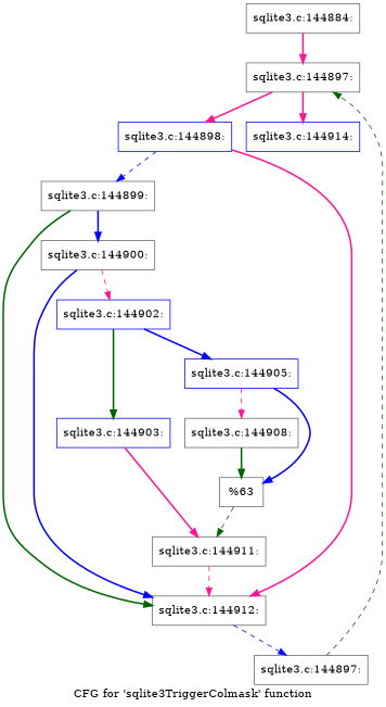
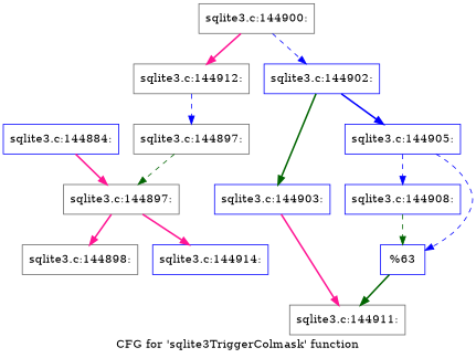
  digraph {
    label="CFG for 'sqlite3TriggerColmask' function"
    node [color=blue shape=record]
    edge [color=deeppink style=bold]
-   n1 [color=gray40 label="{sqlite3.c:144884:}"]
+   n1 [label="{sqlite3.c:144884:}"]
    n2 [color=gray40 label="{sqlite3.c:144897:}"]
-   n3 [label="{sqlite3.c:144898:}"]
+   n3 [color=gray40 label="{sqlite3.c:144898:}"]
    n4 [label="{sqlite3.c:144914:}"]
-   n5 [color=gray40 label="{sqlite3.c:144899:}"]
    n6 [color=gray40 label="{sqlite3.c:144912:}"]
    n7 [color=gray40 label="{sqlite3.c:144900:}"]
    n8 [color=gray40 label="{sqlite3.c:144897:}"]
    n9 [label="{sqlite3.c:144902:}"]
    n10 [label="{sqlite3.c:144903:}"]
    n11 [label="{sqlite3.c:144905:}"]
    n12 [color=gray40 label="{sqlite3.c:144911:}"]
-   n13 [color=gray40 label="{sqlite3.c:144908:}"]
-   n14 [color=gray40 label="{%63}"]
+   n13 [label="{sqlite3.c:144908:}"]
+   n14 [label="{%63}"]
    n1 -> n2
    n2 -> n3
    n2 -> n4
-   n3 -> n5 [color=blue style=dashed]
-   n3 -> n6
-   n5 -> n6 [color=darkgreen]
-   n5 -> n7 [color=blue]
    n6 -> n8 [color=blue style=dashed]
-   n7 -> n6 [color=blue]
-   n7 -> n9 [style=dashed]
+   n7 -> n6
+   n7 -> n9 [color=blue style=dashed]
    n8 -> n2 [color=darkgreen style=dashed]
    n9 -> n10 [color=darkgreen]
    n9 -> n11 [color=blue]
    n10 -> n12
-   n11 -> n13 [style=dashed]
-   n11 -> n14 [color=blue]
-   n12 -> n6 [style=dashed]
-   n13 -> n14 [color=darkgreen]
-   n14 -> n12 [color=darkgreen style=dashed]
+   n11 -> n13 [color=blue style=dashed]
+   n11 -> n14 [color=blue style=dashed]
+   n13 -> n14 [color=darkgreen style=dashed]
+   n14 -> n12 [color=darkgreen]
  }
